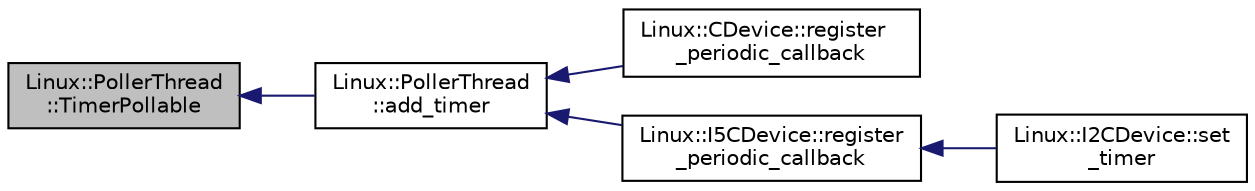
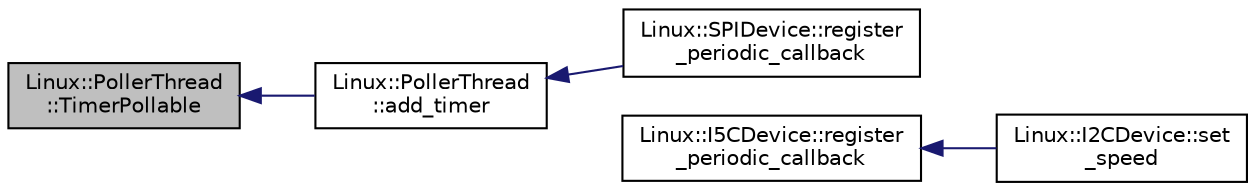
  digraph {
    rankdir=LR
    node [color=black fillcolor=white fontname=Helvetica fontsize=10 shape=record style=filled]
    edge [color=midnightblue dir=back fontname=Helvetica fontsize=10 labelfontname=Helvetica labelfontsize=10 style=solid]
    n1 [fillcolor=grey75 fontcolor=black height=0.2 label="Linux::PollerThread\l::TimerPollable" width=0.4]
    n2 [height=0.2 label="Linux::PollerThread\l::add_timer" width=0.4]
-   n3 [height=0.2 label="Linux::CDevice::register\l_periodic_callback" width=0.4]
+   n3 [height=0.2 label="Linux::SPIDevice::register\l_periodic_callback" width=0.4]
    n4 [height=0.2 label="Linux::I5CDevice::register\l_periodic_callback" width=0.4]
-   n5 [height=0.2 label="Linux::I2CDevice::set\l_timer" width=0.4]
+   n5 [height=0.2 label="Linux::I2CDevice::set\l_speed" width=0.4]
    n1 -> n2
    n2 -> n3
-   n2 -> n4
    n4 -> n5
  }
